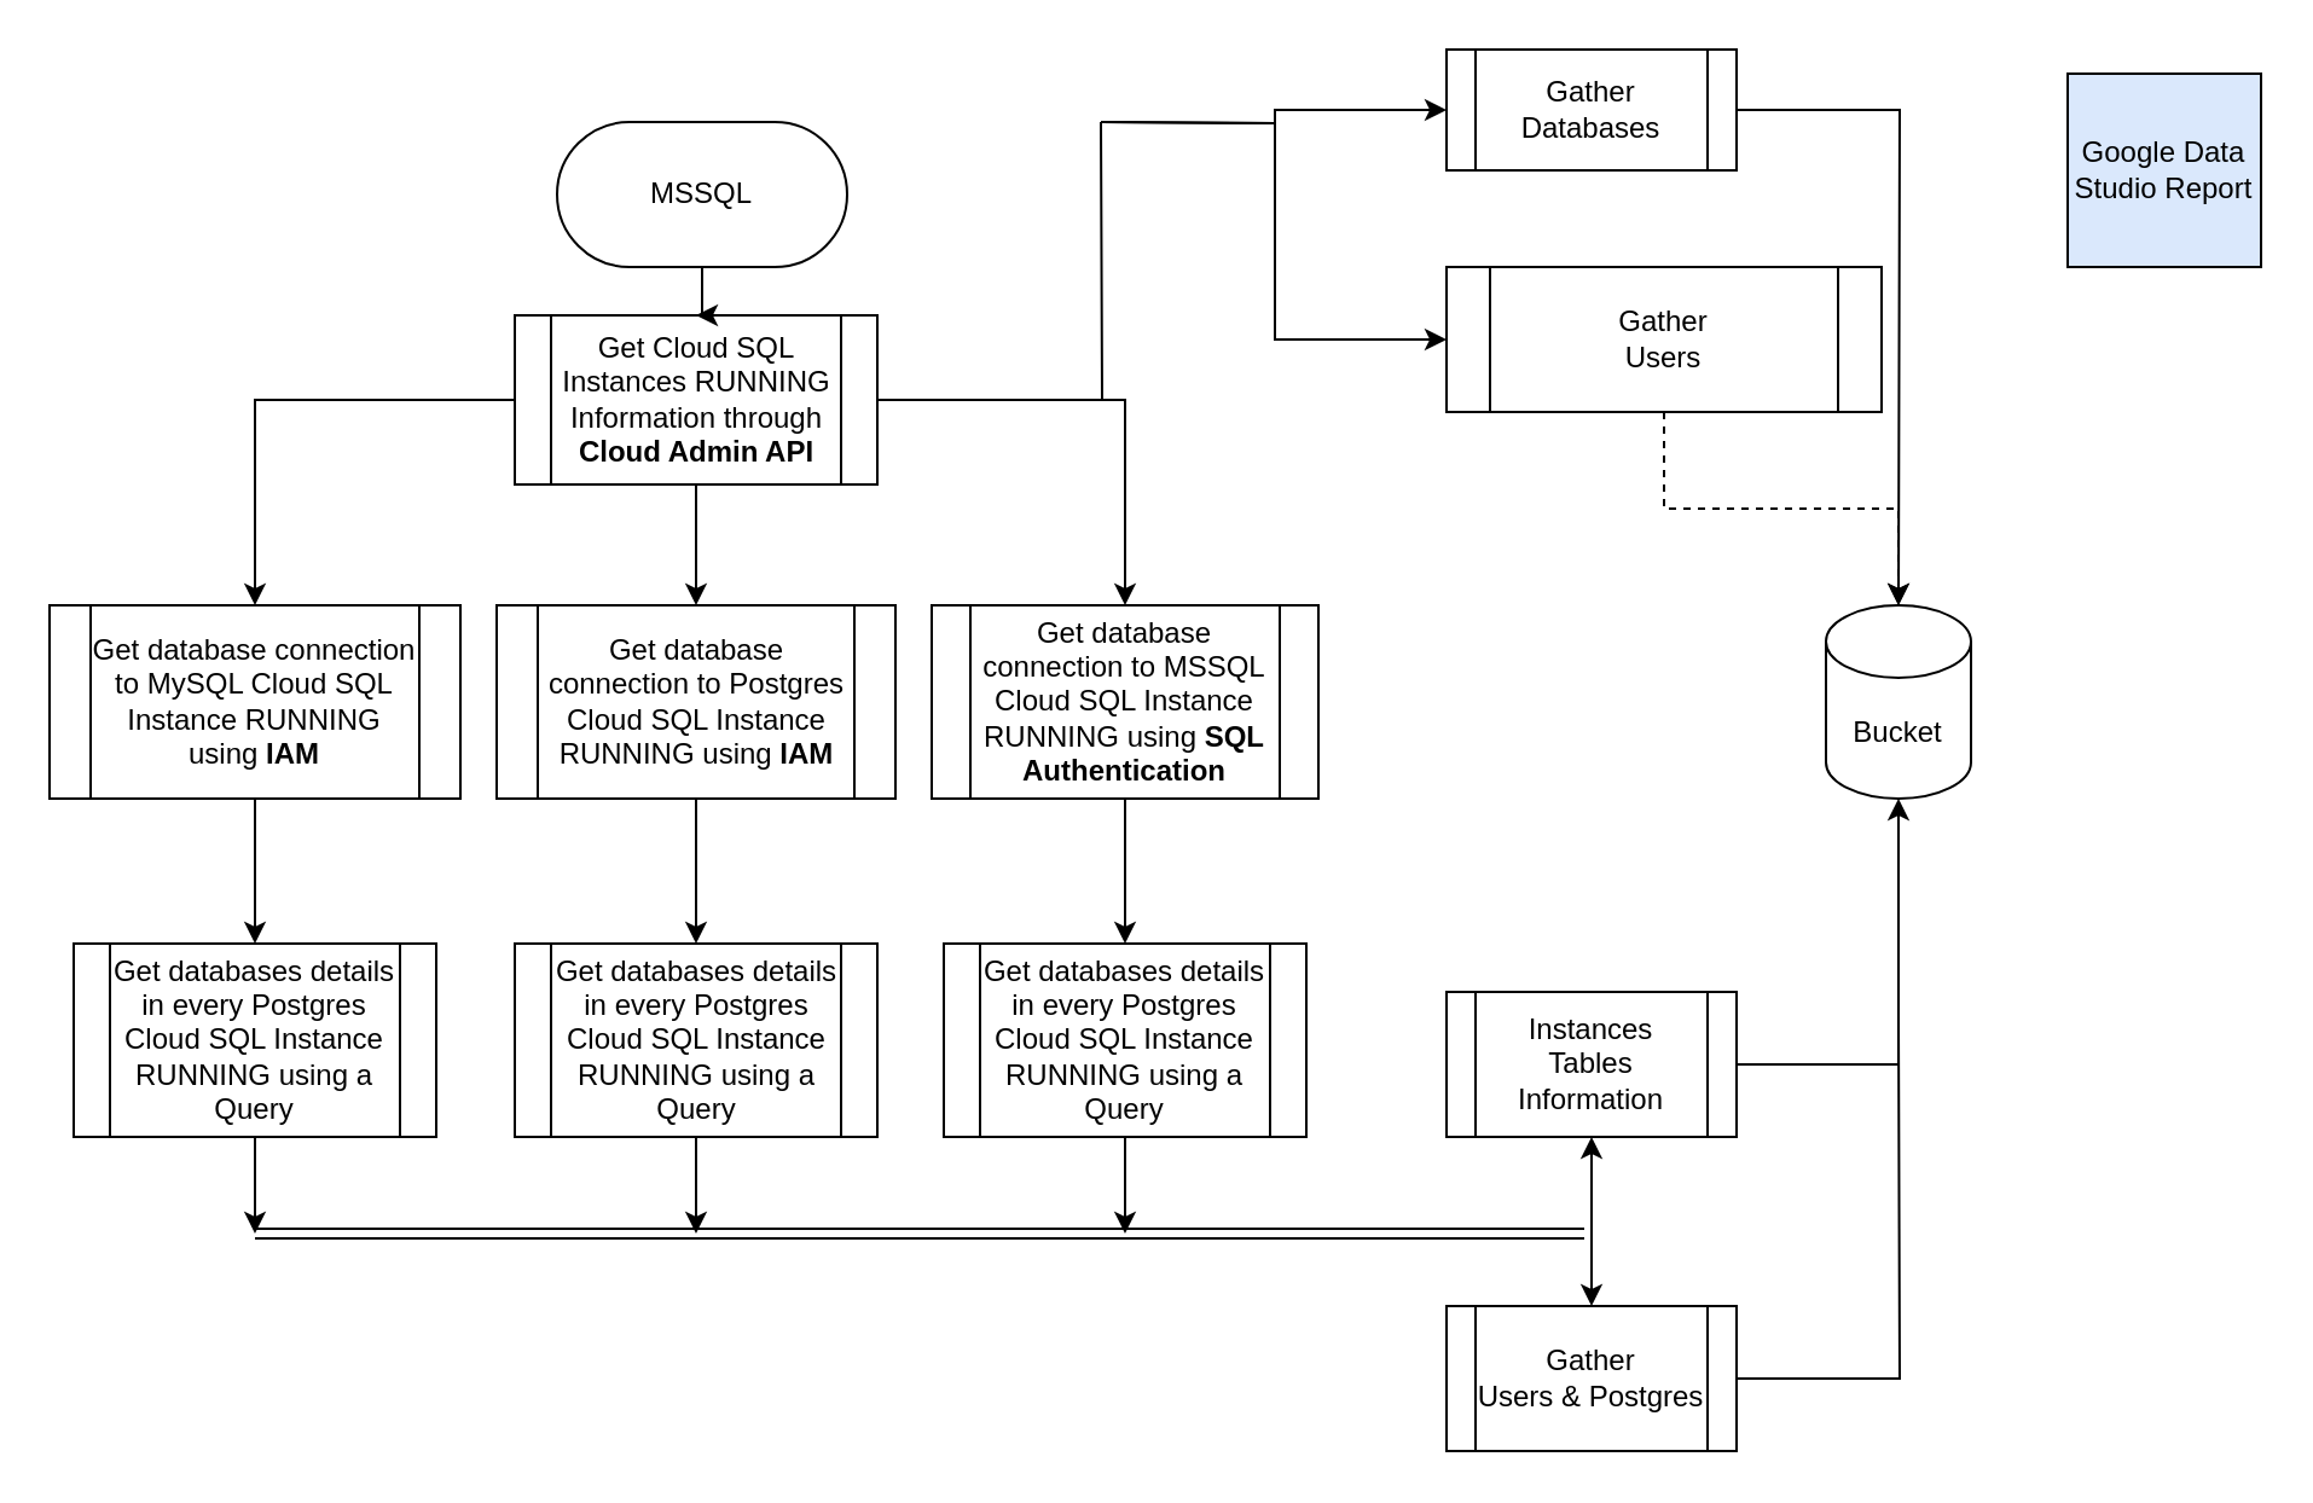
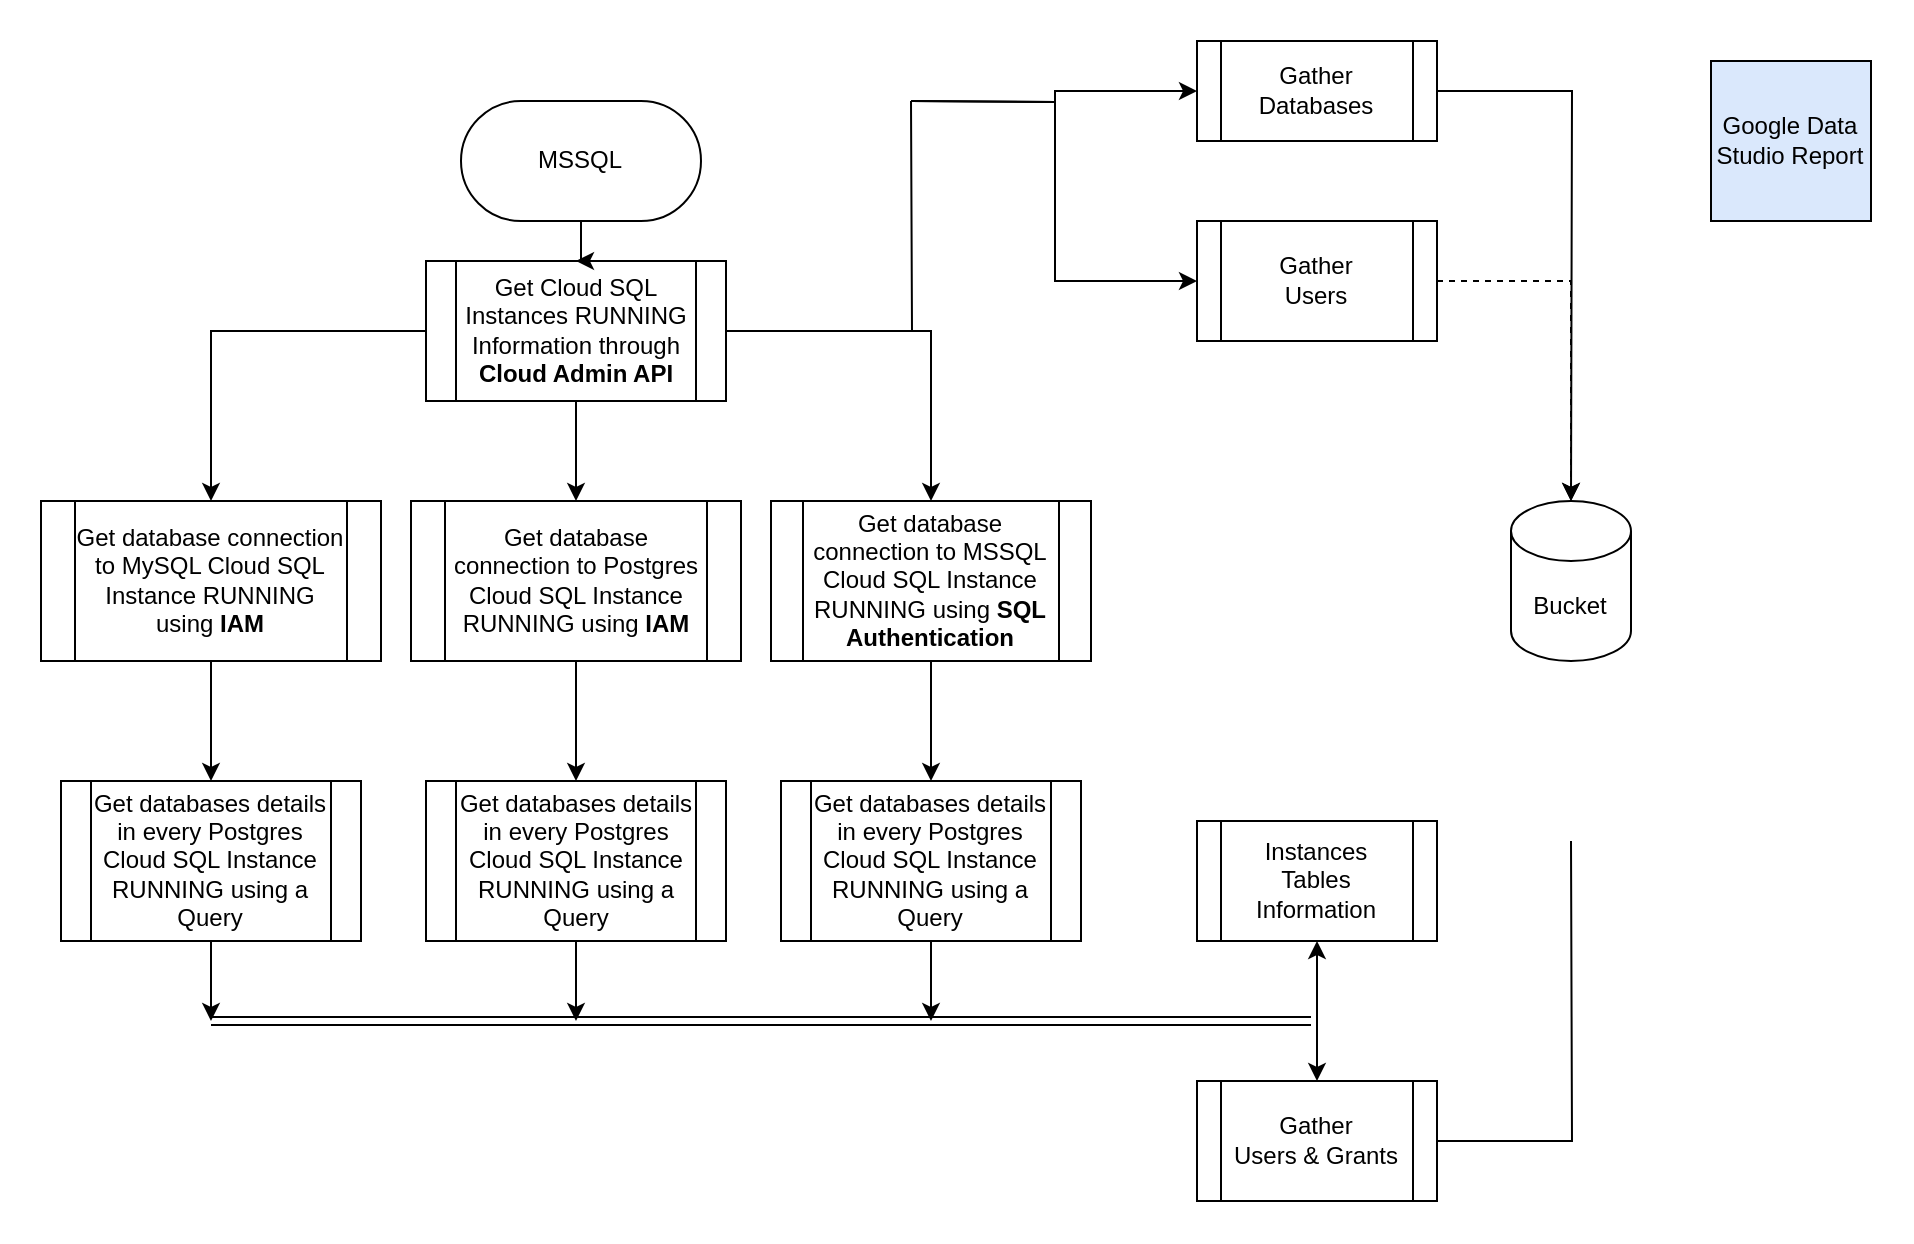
  <mxCell id="0" />
  <mxCell id="1" parent="0" />
  <mxCell id="2" style="edgeStyle=orthogonalEdgeStyle;rounded=0;orthogonalLoop=1;jettySize=auto;html=1;entryX=0.5;entryY=0;entryDx=0;entryDy=0;" edge="1" parent="1" source="6" target="21"><mxGeometry relative="1" as="geometry"><mxPoint x="430" y="390" as="targetPoint" /></mxGeometry></mxCell>
  <mxCell id="3" style="edgeStyle=orthogonalEdgeStyle;rounded=0;orthogonalLoop=1;jettySize=auto;html=1;" edge="1" parent="1" source="6" target="23"><mxGeometry relative="1" as="geometry" /></mxCell>
  <mxCell id="4" style="edgeStyle=orthogonalEdgeStyle;rounded=0;orthogonalLoop=1;jettySize=auto;html=1;" edge="1" parent="1" source="6" target="25"><mxGeometry relative="1" as="geometry" /></mxCell>
  <mxCell id="5" style="edgeStyle=orthogonalEdgeStyle;rounded=0;orthogonalLoop=1;jettySize=auto;html=1;startArrow=none;startFill=0;endArrow=none;endFill=0;" edge="1" parent="1" source="6"><mxGeometry relative="1" as="geometry"><mxPoint x="455" y="50" as="targetPoint" /></mxGeometry></mxCell>
  <mxCell id="6" value="Get Cloud SQL Instances RUNNING Information through &lt;b&gt;Cloud Admin API&lt;/b&gt;" style="shape=process;whiteSpace=wrap;html=1;backgroundOutline=1;" parent="1" vertex="1"><mxGeometry x="212.5" y="130" width="150" height="70" as="geometry" /></mxCell>
  <mxCell id="7" style="edgeStyle=orthogonalEdgeStyle;rounded=0;orthogonalLoop=1;jettySize=auto;html=1;" parent="1" source="8" target="6" edge="1"><mxGeometry relative="1" as="geometry" /></mxCell>
  <mxCell id="8" value="MSSQL" style="rounded=1;whiteSpace=wrap;html=1;arcSize=50;" parent="1" vertex="1"><mxGeometry x="230" y="50" width="120" height="60" as="geometry" /></mxCell>
  <mxCell id="9" style="edgeStyle=orthogonalEdgeStyle;rounded=0;orthogonalLoop=1;jettySize=auto;html=1;entryX=0;entryY=0.5;entryDx=0;entryDy=0;" edge="1" parent="1" target="12"><mxGeometry relative="1" as="geometry"><mxPoint x="455" y="50" as="sourcePoint" /></mxGeometry></mxCell>
  <mxCell id="10" style="edgeStyle=orthogonalEdgeStyle;rounded=0;orthogonalLoop=1;jettySize=auto;html=1;entryX=0;entryY=0.5;entryDx=0;entryDy=0;" edge="1" parent="1" target="17"><mxGeometry relative="1" as="geometry"><mxPoint x="455" y="50" as="sourcePoint" /></mxGeometry></mxCell>
  <mxCell id="11" style="edgeStyle=orthogonalEdgeStyle;rounded=0;orthogonalLoop=1;jettySize=auto;html=1;" parent="1" source="12" edge="1"><mxGeometry relative="1" as="geometry"><mxPoint x="785" y="250" as="targetPoint" /></mxGeometry></mxCell>
  <mxCell id="12" value="Gather&lt;br&gt;Databases" style="shape=process;whiteSpace=wrap;html=1;backgroundOutline=1;" parent="1" vertex="1"><mxGeometry x="598" y="20" width="120" height="50" as="geometry" /></mxCell>
  <mxCell id="13" style="edgeStyle=orthogonalEdgeStyle;rounded=0;orthogonalLoop=1;jettySize=auto;html=1;startArrow=classic;startFill=1;endArrow=none;endFill=0;" edge="1" parent="1" source="15"><mxGeometry relative="1" as="geometry"><mxPoint x="658" y="510" as="targetPoint" /></mxGeometry></mxCell>
- <mxCell id="14" style="edgeStyle=orthogonalEdgeStyle;rounded=0;orthogonalLoop=1;jettySize=auto;html=1;entryX=0.5;entryY=1;entryDx=0;entryDy=0;entryPerimeter=0;startArrow=none;startFill=0;endArrow=classic;endFill=1;" edge="1" parent="1" source="15" target="18"><mxGeometry relative="1" as="geometry" /></mxCell>
  <mxCell id="15" value="Instances&lt;br&gt;Tables Information" style="shape=process;whiteSpace=wrap;html=1;backgroundOutline=1;" parent="1" vertex="1"><mxGeometry x="598" y="410" width="120" height="60" as="geometry" /></mxCell>
  <mxCell id="16" style="edgeStyle=orthogonalEdgeStyle;rounded=0;orthogonalLoop=1;jettySize=auto;html=1;entryX=0.5;entryY=0;entryDx=0;entryDy=0;entryPerimeter=0;dashed=1;" parent="1" source="17" target="18" edge="1"><mxGeometry relative="1" as="geometry" /></mxCell>
- <mxCell id="17" value="Gather&lt;br&gt;Users" style="shape=process;whiteSpace=wrap;html=1;backgroundOutline=1;" parent="1" vertex="1"><mxGeometry x="598" y="110" width="180" height="60" as="geometry" /></mxCell>
+ <mxCell id="17" value="Gather&lt;br&gt;Users" style="shape=process;whiteSpace=wrap;html=1;backgroundOutline=1;" parent="1" vertex="1"><mxGeometry x="598" y="110" width="120" height="60" as="geometry" /></mxCell>
  <mxCell id="18" value="Bucket" style="shape=cylinder3;whiteSpace=wrap;html=1;boundedLbl=1;backgroundOutline=1;size=15;" parent="1" vertex="1"><mxGeometry x="755" y="250" width="60" height="80" as="geometry" /></mxCell>
  <mxCell id="19" value="Google Data Studio Report" style="whiteSpace=wrap;html=1;aspect=fixed;fillColor=#dae8fc;" parent="1" vertex="1"><mxGeometry x="855" y="30" width="80" height="80" as="geometry" /></mxCell>
  <mxCell id="20" style="edgeStyle=orthogonalEdgeStyle;rounded=0;orthogonalLoop=1;jettySize=auto;html=1;entryX=0.5;entryY=0;entryDx=0;entryDy=0;" edge="1" parent="1" source="21" target="29"><mxGeometry relative="1" as="geometry" /></mxCell>
  <mxCell id="21" value="Get database connection to Postgres Cloud SQL Instance RUNNING using &lt;b&gt;IAM&lt;/b&gt;" style="shape=process;whiteSpace=wrap;html=1;backgroundOutline=1;" vertex="1" parent="1"><mxGeometry x="205" y="250" width="165" height="80" as="geometry" /></mxCell>
  <mxCell id="22" style="edgeStyle=orthogonalEdgeStyle;rounded=0;orthogonalLoop=1;jettySize=auto;html=1;entryX=0.5;entryY=0;entryDx=0;entryDy=0;" edge="1" parent="1" source="23" target="27"><mxGeometry relative="1" as="geometry" /></mxCell>
  <mxCell id="23" value="Get database connection to MySQL Cloud SQL Instance RUNNING using &lt;b&gt;IAM&lt;/b&gt;" style="shape=process;whiteSpace=wrap;html=1;backgroundOutline=1;" vertex="1" parent="1"><mxGeometry x="20" y="250" width="170" height="80" as="geometry" /></mxCell>
  <mxCell id="24" style="edgeStyle=orthogonalEdgeStyle;rounded=0;orthogonalLoop=1;jettySize=auto;html=1;entryX=0.5;entryY=0;entryDx=0;entryDy=0;" edge="1" parent="1" source="25" target="31"><mxGeometry relative="1" as="geometry" /></mxCell>
  <mxCell id="25" value="Get database connection to MSSQL Cloud SQL Instance RUNNING using &lt;b&gt;SQL Authentication&lt;/b&gt;" style="shape=process;whiteSpace=wrap;html=1;backgroundOutline=1;" vertex="1" parent="1"><mxGeometry x="385" y="250" width="160" height="80" as="geometry" /></mxCell>
  <mxCell id="26" style="edgeStyle=orthogonalEdgeStyle;rounded=0;orthogonalLoop=1;jettySize=auto;html=1;" edge="1" parent="1" source="27"><mxGeometry relative="1" as="geometry"><mxPoint x="105" y="510" as="targetPoint" /></mxGeometry></mxCell>
  <mxCell id="27" value="Get databases details in every Postgres Cloud SQL Instance RUNNING using a Query" style="shape=process;whiteSpace=wrap;html=1;backgroundOutline=1;" vertex="1" parent="1"><mxGeometry x="30" y="390" width="150" height="80" as="geometry" /></mxCell>
  <mxCell id="28" style="edgeStyle=orthogonalEdgeStyle;rounded=0;orthogonalLoop=1;jettySize=auto;html=1;" edge="1" parent="1" source="29"><mxGeometry relative="1" as="geometry"><mxPoint x="287.5" y="510" as="targetPoint" /></mxGeometry></mxCell>
  <mxCell id="29" value="Get databases details in every Postgres Cloud SQL Instance RUNNING using a Query" style="shape=process;whiteSpace=wrap;html=1;backgroundOutline=1;" vertex="1" parent="1"><mxGeometry x="212.5" y="390" width="150" height="80" as="geometry" /></mxCell>
  <mxCell id="30" style="edgeStyle=orthogonalEdgeStyle;rounded=0;orthogonalLoop=1;jettySize=auto;html=1;" edge="1" parent="1" source="31"><mxGeometry relative="1" as="geometry"><mxPoint x="465" y="510" as="targetPoint" /></mxGeometry></mxCell>
  <mxCell id="31" value="Get databases details in every Postgres Cloud SQL Instance RUNNING using a Query" style="shape=process;whiteSpace=wrap;html=1;backgroundOutline=1;" vertex="1" parent="1"><mxGeometry x="390" y="390" width="150" height="80" as="geometry" /></mxCell>
  <mxCell id="32" value="" style="shape=link;html=1;rounded=0;" edge="1" parent="1"><mxGeometry width="100" relative="1" as="geometry"><mxPoint x="105" y="510" as="sourcePoint" /><mxPoint x="655" y="510" as="targetPoint" /></mxGeometry></mxCell>
  <mxCell id="33" style="edgeStyle=orthogonalEdgeStyle;rounded=0;orthogonalLoop=1;jettySize=auto;html=1;startArrow=classic;startFill=1;endArrow=none;endFill=0;" edge="1" parent="1" source="35"><mxGeometry relative="1" as="geometry"><mxPoint x="658" y="510" as="targetPoint" /></mxGeometry></mxCell>
  <mxCell id="34" style="edgeStyle=orthogonalEdgeStyle;rounded=0;orthogonalLoop=1;jettySize=auto;html=1;startArrow=none;startFill=0;endArrow=none;endFill=0;" edge="1" parent="1" source="35"><mxGeometry relative="1" as="geometry"><mxPoint x="785" y="420" as="targetPoint" /></mxGeometry></mxCell>
- <mxCell id="35" value="Gather&lt;br&gt;Users &amp;amp; Postgres" style="shape=process;whiteSpace=wrap;html=1;backgroundOutline=1;" vertex="1" parent="1"><mxGeometry x="598" y="540" width="120" height="60" as="geometry" /></mxCell>
+ <mxCell id="35" value="Gather&lt;br&gt;Users &amp;amp; Grants" style="shape=process;whiteSpace=wrap;html=1;backgroundOutline=1;" vertex="1" parent="1"><mxGeometry x="598" y="540" width="120" height="60" as="geometry" /></mxCell>
